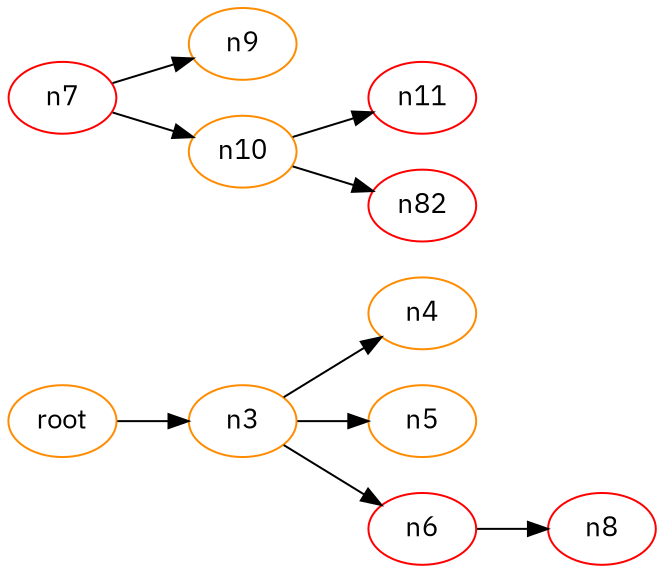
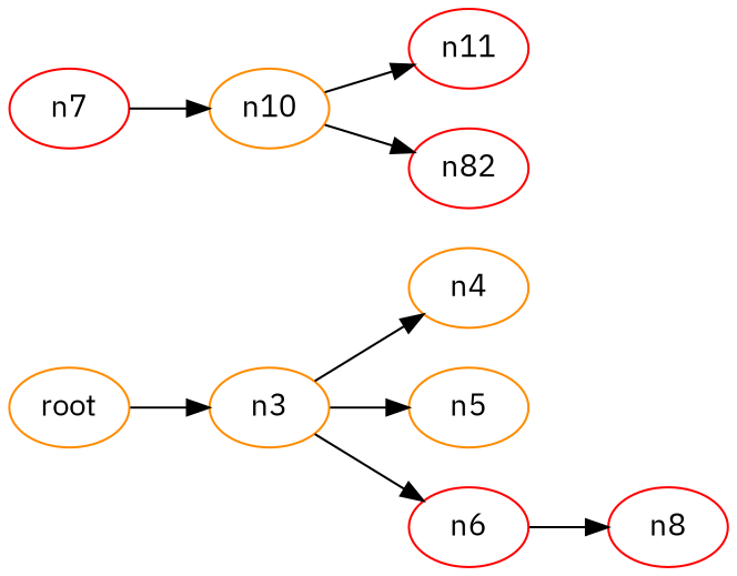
  digraph {
    fontname="IBM Plex Sans"
    rankdir=LR
    node [color=darkorange fontname="IBM Plex Sans"]
    edge [fontname="IBM Plex Sans"]
    n2 [label=root]
    n3
    n4
    n5
    n6 [color=red]
    n8 [color=red]
    n7 [color=red]
-   n9
    n10
    n11 [color=red]
    n12 [color=red label=n82]
    n2 -> n3
    n3 -> n4
    n3 -> n5
    n3 -> n6
    n6 -> n8
-   n7 -> n9
    n7 -> n10
    n10 -> n11
    n10 -> n12
  }
